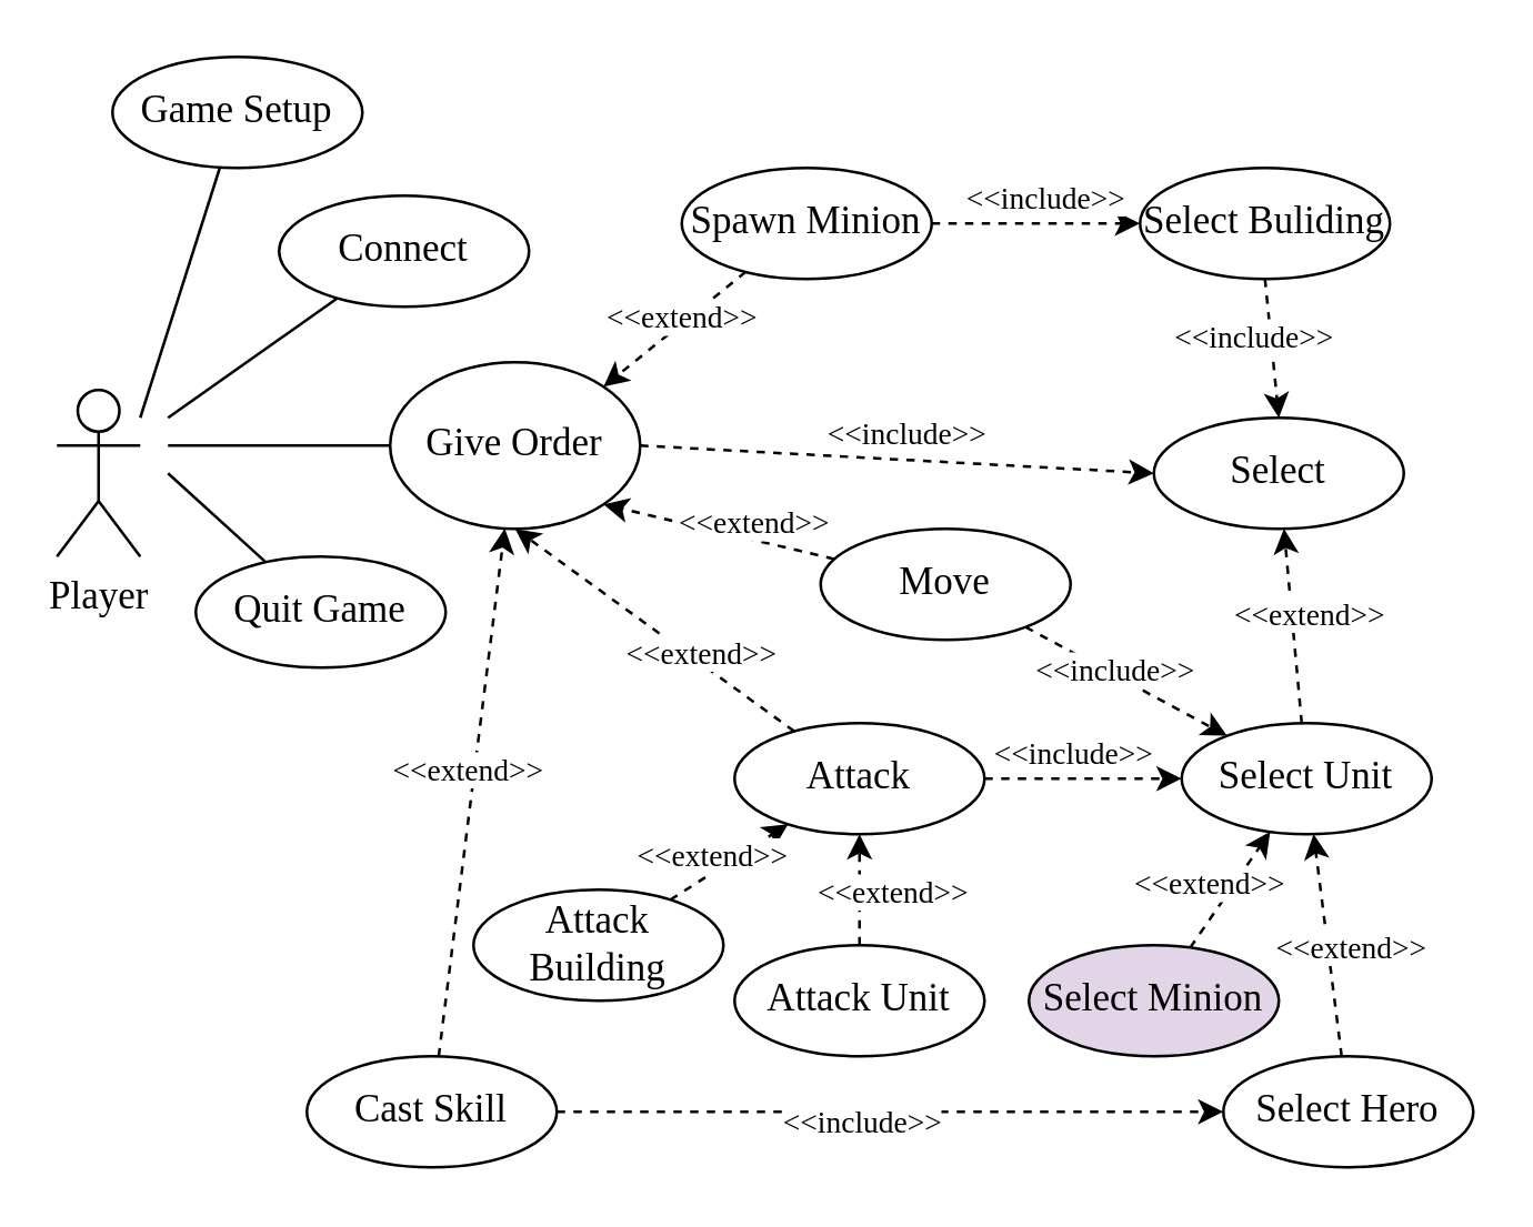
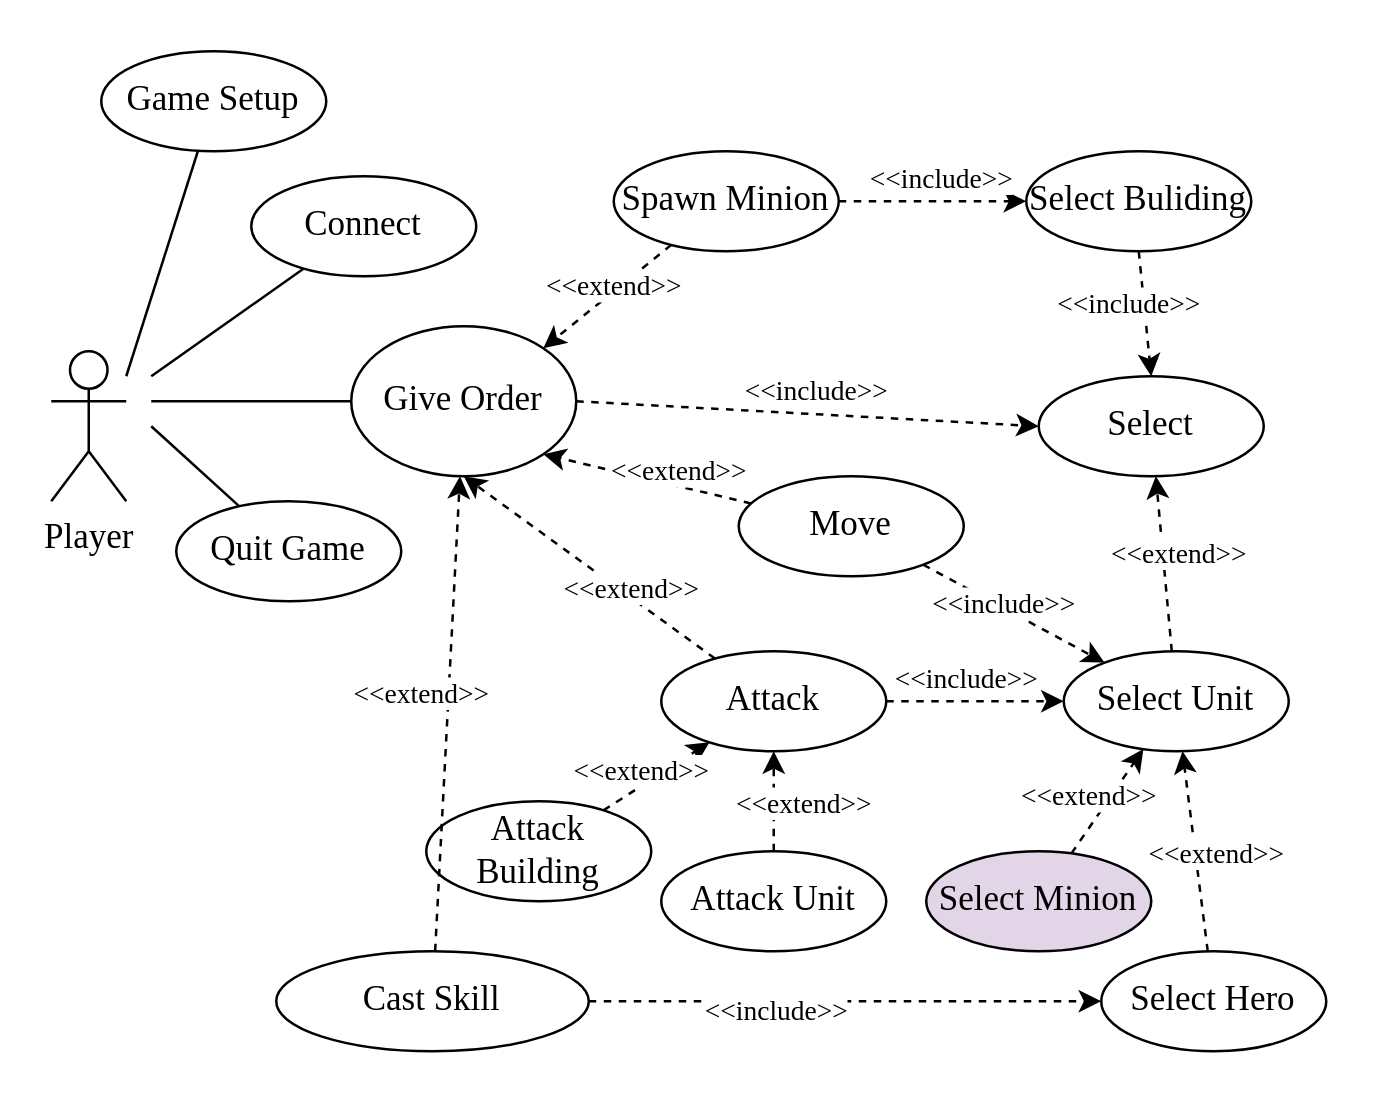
  <mxCell id="0" />
  <mxCell id="1" parent="0" />
  <mxCell id="2" value="&lt;font face=&quot;Cambria&quot; style=&quot;font-size: 14px&quot;&gt;Player&lt;/font&gt;" style="shape=umlActor;verticalLabelPosition=bottom;verticalAlign=top;html=1;outlineConnect=0;" vertex="1" parent="1"><mxGeometry x="20" y="140" width="30" height="60" as="geometry" /></mxCell>
  <mxCell id="3" style="edgeStyle=none;html=1;endArrow=none;endFill=0;" edge="1" parent="1" source="4"><mxGeometry relative="1" as="geometry"><mxPoint x="50" y="150" as="targetPoint" /></mxGeometry></mxCell>
  <mxCell id="4" value="&lt;font style=&quot;font-size: 14px&quot; face=&quot;Cambria&quot;&gt;Game Setup&lt;/font&gt;" style="ellipse;whiteSpace=wrap;html=1;" vertex="1" parent="1"><mxGeometry x="40" y="20" width="90" height="40" as="geometry" /></mxCell>
  <mxCell id="5" style="edgeStyle=none;html=1;endArrow=none;endFill=0;" edge="1" parent="1" source="6"><mxGeometry relative="1" as="geometry"><mxPoint x="60" y="150" as="targetPoint" /></mxGeometry></mxCell>
  <mxCell id="6" value="&lt;font style=&quot;font-size: 14px&quot; face=&quot;Cambria&quot;&gt;Connect&lt;/font&gt;" style="ellipse;whiteSpace=wrap;html=1;" vertex="1" parent="1"><mxGeometry x="100" y="70" width="90" height="40" as="geometry" /></mxCell>
  <mxCell id="7" style="edgeStyle=none;html=1;endArrow=none;endFill=0;" edge="1" parent="1" source="8"><mxGeometry relative="1" as="geometry"><mxPoint x="60" y="160" as="targetPoint" /></mxGeometry></mxCell>
  <mxCell id="8" value="&lt;font style=&quot;font-size: 14px&quot; face=&quot;Cambria&quot;&gt;Give Order&lt;/font&gt;" style="ellipse;whiteSpace=wrap;html=1;" vertex="1" parent="1"><mxGeometry x="140" y="130" width="90" height="60" as="geometry" /></mxCell>
  <mxCell id="9" value="&lt;font style=&quot;font-size: 14px&quot; face=&quot;Cambria&quot;&gt;Select&lt;/font&gt;" style="ellipse;whiteSpace=wrap;html=1;" vertex="1" parent="1"><mxGeometry x="415" y="150" width="90" height="40" as="geometry" /></mxCell>
  <mxCell id="10" style="edgeStyle=none;html=1;endArrow=classic;endFill=1;dashed=1;entryX=0.5;entryY=1;entryDx=0;entryDy=0;" edge="1" parent="1" source="14" target="8"><mxGeometry relative="1" as="geometry"><mxPoint x="202" y="169" as="targetPoint" /></mxGeometry></mxCell>
  <mxCell id="11" value="&lt;font face=&quot;Cambria&quot;&gt;&amp;lt;&amp;lt;extend&amp;gt;&amp;gt;&lt;/font&gt;" style="edgeLabel;html=1;align=center;verticalAlign=middle;resizable=0;points=[];rotation=0;" vertex="1" connectable="0" parent="10"><mxGeometry x="-0.397" relative="1" as="geometry"><mxPoint x="-4" y="-7" as="offset" /></mxGeometry></mxCell>
  <mxCell id="12" style="edgeStyle=none;html=1;exitX=1;exitY=0.5;exitDx=0;exitDy=0;entryX=0;entryY=0.5;entryDx=0;entryDy=0;dashed=1;endArrow=classic;endFill=1;" edge="1" parent="1" source="14" target="26"><mxGeometry relative="1" as="geometry" /></mxCell>
  <mxCell id="13" value="&lt;font face=&quot;Cambria&quot;&gt;&amp;lt;&amp;lt;include&amp;gt;&amp;gt;&lt;/font&gt;" style="edgeLabel;html=1;align=center;verticalAlign=middle;resizable=0;points=[];" vertex="1" connectable="0" parent="12"><mxGeometry x="-0.504" y="1" relative="1" as="geometry"><mxPoint x="13" y="-9" as="offset" /></mxGeometry></mxCell>
  <mxCell id="14" value="&lt;font style=&quot;font-size: 14px&quot; face=&quot;Cambria&quot;&gt;Attack&lt;/font&gt;" style="ellipse;whiteSpace=wrap;html=1;" vertex="1" parent="1"><mxGeometry x="264" y="260" width="90" height="40" as="geometry" /></mxCell>
  <mxCell id="15" value="" style="endArrow=classic;dashed=1;html=1;exitX=1;exitY=0.5;exitDx=0;exitDy=0;endFill=1;entryX=0;entryY=0.5;entryDx=0;entryDy=0;" edge="1" parent="1" source="8" target="9"><mxGeometry width="50" height="50" relative="1" as="geometry"><mxPoint x="130" y="220" as="sourcePoint" /><mxPoint x="270" y="100" as="targetPoint" /></mxGeometry></mxCell>
  <mxCell id="16" value="&lt;font face=&quot;Cambria&quot;&gt;&amp;lt;&amp;lt;include&amp;gt;&amp;gt;&lt;/font&gt;" style="edgeLabel;html=1;align=center;verticalAlign=middle;resizable=0;points=[];" vertex="1" connectable="0" parent="15"><mxGeometry x="0.182" relative="1" as="geometry"><mxPoint x="-13" y="-10" as="offset" /></mxGeometry></mxCell>
  <mxCell id="17" style="edgeStyle=none;html=1;entryX=1;entryY=1;entryDx=0;entryDy=0;dashed=1;endArrow=classic;endFill=1;" edge="1" parent="1" source="20" target="8"><mxGeometry relative="1" as="geometry" /></mxCell>
  <mxCell id="18" value="&lt;font face=&quot;Cambria&quot;&gt;&amp;lt;&amp;lt;extend&amp;gt;&amp;gt;&lt;/font&gt;" style="edgeLabel;html=1;align=center;verticalAlign=middle;resizable=0;points=[];" vertex="1" connectable="0" parent="17"><mxGeometry x="-0.52" y="-1" relative="1" as="geometry"><mxPoint x="-9" y="-8" as="offset" /></mxGeometry></mxCell>
  <mxCell id="19" style="edgeStyle=none;html=1;dashed=1;endArrow=classic;endFill=1;" edge="1" parent="1" source="20" target="26"><mxGeometry relative="1" as="geometry" /></mxCell>
  <mxCell id="20" value="&lt;font style=&quot;font-size: 14px&quot; face=&quot;Cambria&quot;&gt;Move&lt;/font&gt;" style="ellipse;whiteSpace=wrap;html=1;" vertex="1" parent="1"><mxGeometry x="295" y="190" width="90" height="40" as="geometry" /></mxCell>
  <mxCell id="21" style="edgeStyle=none;html=1;entryX=1;entryY=0;entryDx=0;entryDy=0;dashed=1;endArrow=classic;endFill=1;" edge="1" parent="1" source="24" target="8"><mxGeometry relative="1" as="geometry" /></mxCell>
  <mxCell id="22" value="&lt;font face=&quot;Cambria&quot;&gt;&amp;lt;&amp;lt;extend&amp;gt;&amp;gt;&lt;/font&gt;" style="edgeLabel;html=1;align=center;verticalAlign=middle;resizable=0;points=[];" vertex="1" connectable="0" parent="21"><mxGeometry x="-0.448" y="-3" relative="1" as="geometry"><mxPoint x="-8" y="7" as="offset" /></mxGeometry></mxCell>
  <mxCell id="23" style="edgeStyle=none;html=1;exitX=1;exitY=0.5;exitDx=0;exitDy=0;dashed=1;endArrow=classic;endFill=1;" edge="1" parent="1" source="24" target="47"><mxGeometry relative="1" as="geometry" /></mxCell>
  <mxCell id="24" value="&lt;font style=&quot;font-size: 14px&quot; face=&quot;Cambria&quot;&gt;Spawn Minion&lt;/font&gt;" style="ellipse;whiteSpace=wrap;html=1;" vertex="1" parent="1"><mxGeometry x="245" y="60" width="90" height="40" as="geometry" /></mxCell>
  <mxCell id="25" style="edgeStyle=none;html=1;dashed=1;endArrow=classic;endFill=1;" edge="1" parent="1" source="26" target="9"><mxGeometry relative="1" as="geometry" /></mxCell>
  <mxCell id="26" value="&lt;font style=&quot;font-size: 14px&quot; face=&quot;Cambria&quot;&gt;Select Unit&lt;/font&gt;" style="ellipse;whiteSpace=wrap;html=1;" vertex="1" parent="1"><mxGeometry x="425" y="260" width="90" height="40" as="geometry" /></mxCell>
  <mxCell id="27" style="edgeStyle=none;html=1;dashed=1;endArrow=classic;endFill=1;" edge="1" parent="1" source="29" target="14"><mxGeometry relative="1" as="geometry" /></mxCell>
  <mxCell id="28" value="&lt;font face=&quot;Cambria&quot;&gt;&amp;lt;&amp;lt;extend&amp;gt;&amp;gt;&lt;/font&gt;" style="edgeLabel;html=1;align=center;verticalAlign=middle;resizable=0;points=[];" vertex="1" connectable="0" parent="27"><mxGeometry x="-0.335" relative="1" as="geometry"><mxPoint y="-7" as="offset" /></mxGeometry></mxCell>
  <mxCell id="29" value="&lt;font style=&quot;font-size: 14px&quot; face=&quot;Cambria&quot;&gt;Attack Building&lt;/font&gt;" style="ellipse;whiteSpace=wrap;html=1;" vertex="1" parent="1"><mxGeometry x="170" y="320" width="90" height="40" as="geometry" /></mxCell>
  <mxCell id="30" style="edgeStyle=none;html=1;exitX=0.5;exitY=0;exitDx=0;exitDy=0;dashed=1;endArrow=classic;endFill=1;" edge="1" parent="1" source="31" target="14"><mxGeometry relative="1" as="geometry" /></mxCell>
  <mxCell id="31" value="&lt;font style=&quot;font-size: 14px&quot; face=&quot;Cambria&quot;&gt;Attack Unit&lt;/font&gt;" style="ellipse;whiteSpace=wrap;html=1;" vertex="1" parent="1"><mxGeometry x="264" y="340" width="90" height="40" as="geometry" /></mxCell>
  <mxCell id="32" value="&lt;font face=&quot;Cambria&quot;&gt;&amp;lt;&amp;lt;extend&amp;gt;&amp;gt;&lt;/font&gt;" style="edgeLabel;html=1;align=center;verticalAlign=middle;resizable=0;points=[];" vertex="1" connectable="0" parent="1"><mxGeometry x="320.002" y="320.001" as="geometry" /></mxCell>
  <mxCell id="33" style="edgeStyle=none;html=1;dashed=1;endArrow=classic;endFill=1;" edge="1" parent="1" source="34" target="26"><mxGeometry relative="1" as="geometry" /></mxCell>
  <mxCell id="34" value="&lt;font style=&quot;font-size: 14px&quot; face=&quot;Cambria&quot;&gt;Select Minion&lt;/font&gt;" style="ellipse;whiteSpace=wrap;html=1;fillColor=#e1d5e7;" vertex="1" parent="1"><mxGeometry x="370" y="340" width="90" height="40" as="geometry" /></mxCell>
  <mxCell id="35" style="edgeStyle=none;html=1;dashed=1;endArrow=classic;endFill=1;" edge="1" parent="1" source="36" target="26"><mxGeometry relative="1" as="geometry" /></mxCell>
  <mxCell id="36" value="&lt;font style=&quot;font-size: 14px&quot; face=&quot;Cambria&quot;&gt;Select Hero&lt;/font&gt;" style="ellipse;whiteSpace=wrap;html=1;" vertex="1" parent="1"><mxGeometry x="440" y="380" width="90" height="40" as="geometry" /></mxCell>
  <mxCell id="37" value="&lt;font face=&quot;Cambria&quot;&gt;&amp;lt;&amp;lt;extend&amp;gt;&amp;gt;&lt;/font&gt;" style="edgeLabel;html=1;align=center;verticalAlign=middle;resizable=0;points=[];" vertex="1" connectable="0" parent="1"><mxGeometry x="425.002" y="350.001" as="geometry"><mxPoint x="9" y="-33" as="offset" /></mxGeometry></mxCell>
  <mxCell id="38" value="&lt;font face=&quot;Cambria&quot;&gt;&amp;lt;&amp;lt;extend&amp;gt;&amp;gt;&lt;/font&gt;" style="edgeLabel;html=1;align=center;verticalAlign=middle;resizable=0;points=[];" vertex="1" connectable="0" parent="1"><mxGeometry x="485.002" y="340.001" as="geometry" /></mxCell>
  <mxCell id="39" value="&lt;font face=&quot;Cambria&quot;&gt;&amp;lt;&amp;lt;include&amp;gt;&amp;gt;&lt;/font&gt;" style="edgeLabel;html=1;align=center;verticalAlign=middle;resizable=0;points=[];" vertex="1" connectable="0" parent="1"><mxGeometry x="400" y="240" as="geometry" /></mxCell>
  <mxCell id="40" value="&lt;font face=&quot;Cambria&quot;&gt;&amp;lt;&amp;lt;extend&amp;gt;&amp;gt;&lt;/font&gt;" style="edgeLabel;html=1;align=center;verticalAlign=middle;resizable=0;points=[];" vertex="1" connectable="0" parent="1"><mxGeometry x="470.002" y="220.001" as="geometry" /></mxCell>
  <mxCell id="41" style="edgeStyle=none;html=1;dashed=1;endArrow=classic;endFill=1;" edge="1" parent="1" source="43" target="8"><mxGeometry relative="1" as="geometry" /></mxCell>
  <mxCell id="42" style="edgeStyle=none;html=1;entryX=0;entryY=0.5;entryDx=0;entryDy=0;dashed=1;endArrow=classic;endFill=1;" edge="1" parent="1" source="43" target="36"><mxGeometry relative="1" as="geometry" /></mxCell>
- <mxCell id="43" value="&lt;font style=&quot;font-size: 14px&quot; face=&quot;Cambria&quot;&gt;Cast Skill&lt;/font&gt;" style="ellipse;whiteSpace=wrap;html=1;" vertex="1" parent="1"><mxGeometry x="110" y="380" width="90" height="40" as="geometry" /></mxCell>
+ <mxCell id="43" value="&lt;font style=&quot;font-size: 14px&quot; face=&quot;Cambria&quot;&gt;Cast Skill&lt;/font&gt;" style="ellipse;whiteSpace=wrap;html=1;" vertex="1" parent="1"><mxGeometry x="110" y="380" width="125" height="40" as="geometry" /></mxCell>
  <mxCell id="44" value="&lt;font face=&quot;Cambria&quot;&gt;&amp;lt;&amp;lt;extend&amp;gt;&amp;gt;&lt;/font&gt;" style="edgeLabel;html=1;align=center;verticalAlign=middle;resizable=0;points=[];" vertex="1" connectable="0" parent="1"><mxGeometry x="185.001" y="280.004" as="geometry"><mxPoint x="-18" y="-4" as="offset" /></mxGeometry></mxCell>
  <mxCell id="45" value="&lt;font face=&quot;Cambria&quot;&gt;&amp;lt;&amp;lt;include&amp;gt;&amp;gt;&lt;/font&gt;" style="edgeLabel;html=1;align=center;verticalAlign=middle;resizable=0;points=[];" vertex="1" connectable="0" parent="1"><mxGeometry x="385" y="250" as="geometry"><mxPoint x="-76" y="153" as="offset" /></mxGeometry></mxCell>
  <mxCell id="46" style="edgeStyle=none;html=1;exitX=0.5;exitY=1;exitDx=0;exitDy=0;dashed=1;endArrow=classic;endFill=1;entryX=0.5;entryY=0;entryDx=0;entryDy=0;" edge="1" parent="1" source="47" target="9"><mxGeometry relative="1" as="geometry"><mxPoint x="370" y="110" as="targetPoint" /></mxGeometry></mxCell>
  <mxCell id="47" value="&lt;font style=&quot;font-size: 14px&quot; face=&quot;Cambria&quot;&gt;Select Buliding&lt;/font&gt;" style="ellipse;whiteSpace=wrap;html=1;" vertex="1" parent="1"><mxGeometry x="410" y="60" width="90" height="40" as="geometry" /></mxCell>
  <mxCell id="48" value="&lt;font face=&quot;Cambria&quot;&gt;&amp;lt;&amp;lt;include&amp;gt;&amp;gt;&lt;/font&gt;" style="edgeLabel;html=1;align=center;verticalAlign=middle;resizable=0;points=[];" vertex="1" connectable="0" parent="1"><mxGeometry x="375" y="70" as="geometry" /></mxCell>
  <mxCell id="49" value="&lt;font face=&quot;Cambria&quot;&gt;&amp;lt;&amp;lt;include&amp;gt;&amp;gt;&lt;/font&gt;" style="edgeLabel;html=1;align=center;verticalAlign=middle;resizable=0;points=[];" vertex="1" connectable="0" parent="1"><mxGeometry x="450" y="120" as="geometry" /></mxCell>
  <mxCell id="50" style="edgeStyle=none;html=1;endArrow=none;endFill=0;" edge="1" parent="1" source="51"><mxGeometry relative="1" as="geometry"><mxPoint x="60" y="170" as="targetPoint" /></mxGeometry></mxCell>
  <mxCell id="51" value="&lt;font style=&quot;font-size: 14px&quot; face=&quot;Cambria&quot;&gt;Quit Game&lt;/font&gt;" style="ellipse;whiteSpace=wrap;html=1;" vertex="1" parent="1"><mxGeometry x="70" y="200" width="90" height="40" as="geometry" /></mxCell>
